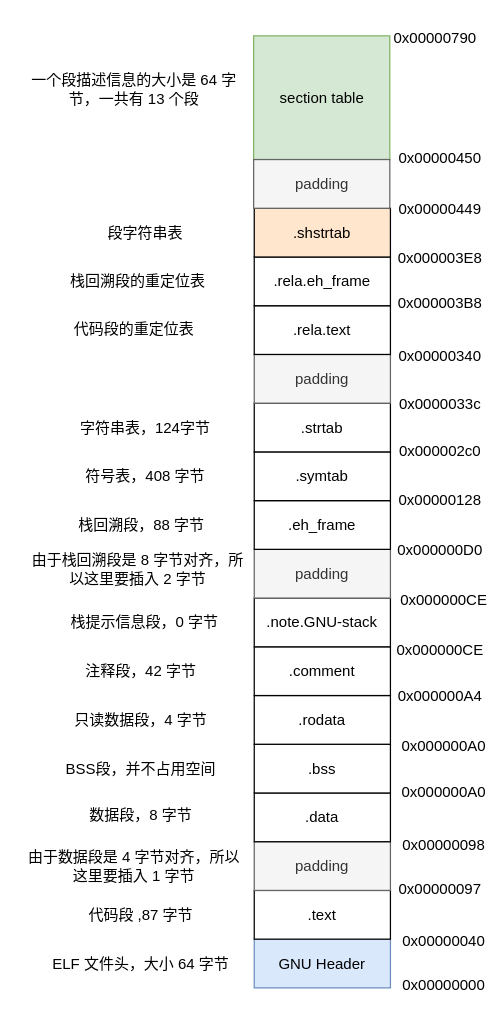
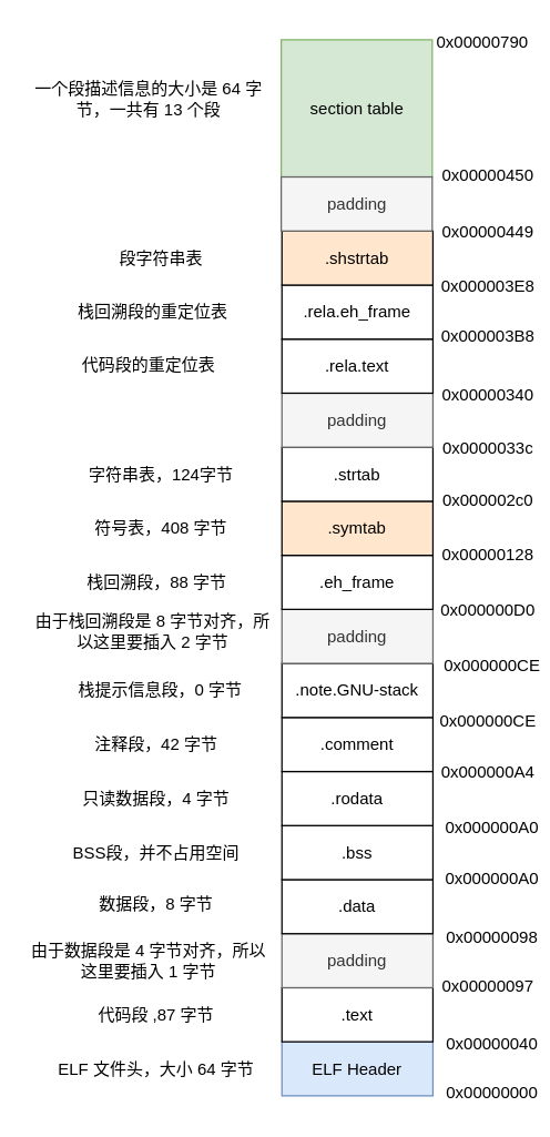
  <mxCell id="0" />
  <mxCell id="1" parent="0" />
- <mxCell id="2" value="GNU Header" style="rounded=0;whiteSpace=wrap;html=1;fillColor=#dae8fc;strokeColor=#6c8ebf;" parent="1" vertex="1"><mxGeometry x="203" y="751" width="109" height="39" as="geometry" /></mxCell>
+ <mxCell id="2" value="ELF Header" style="rounded=0;whiteSpace=wrap;html=1;fillColor=#dae8fc;strokeColor=#6c8ebf;" parent="1" vertex="1"><mxGeometry x="203" y="751" width="109" height="39" as="geometry" /></mxCell>
  <mxCell id="3" value="0x00000000" style="text;html=1;strokeColor=none;fillColor=none;align=center;verticalAlign=middle;whiteSpace=wrap;rounded=0;" parent="1" vertex="1"><mxGeometry x="335" y="778" width="40" height="20" as="geometry" /></mxCell>
  <mxCell id="4" value="0x00000040" style="text;html=1;strokeColor=none;fillColor=none;align=center;verticalAlign=middle;whiteSpace=wrap;rounded=0;" parent="1" vertex="1"><mxGeometry x="335" y="743" width="40" height="20" as="geometry" /></mxCell>
  <mxCell id="5" value="ELF 文件头，大小 64 字节" style="text;html=1;strokeColor=none;fillColor=none;align=center;verticalAlign=middle;whiteSpace=wrap;rounded=0;" parent="1" vertex="1"><mxGeometry x="39" y="758.5" width="147" height="24" as="geometry" /></mxCell>
  <mxCell id="6" value=".text" style="rounded=0;whiteSpace=wrap;html=1;" parent="1" vertex="1"><mxGeometry x="203" y="712" width="109" height="39" as="geometry" /></mxCell>
  <mxCell id="7" value="0x00000097" style="text;html=1;strokeColor=none;fillColor=none;align=center;verticalAlign=middle;whiteSpace=wrap;rounded=0;" parent="1" vertex="1"><mxGeometry x="332" y="701" width="40" height="20" as="geometry" /></mxCell>
  <mxCell id="8" value="代码段 ,87 字节" style="text;html=1;strokeColor=none;fillColor=none;align=center;verticalAlign=middle;whiteSpace=wrap;rounded=0;" parent="1" vertex="1"><mxGeometry x="39" y="719.5" width="147" height="24" as="geometry" /></mxCell>
  <mxCell id="9" value="padding" style="rounded=0;whiteSpace=wrap;html=1;fillColor=#f5f5f5;strokeColor=#666666;fontColor=#333333;" parent="1" vertex="1"><mxGeometry x="203" y="673" width="109" height="39" as="geometry" /></mxCell>
  <mxCell id="10" value="由于数据段是 4 字节对齐，所以这里要插入 1 字节" style="text;html=1;strokeColor=none;fillColor=none;align=center;verticalAlign=middle;whiteSpace=wrap;rounded=0;" parent="1" vertex="1"><mxGeometry x="20" y="680.5" width="174" height="24" as="geometry" /></mxCell>
  <mxCell id="11" value="0x00000098" style="text;html=1;strokeColor=none;fillColor=none;align=center;verticalAlign=middle;whiteSpace=wrap;rounded=0;" parent="1" vertex="1"><mxGeometry x="335" y="666" width="40" height="20" as="geometry" /></mxCell>
  <mxCell id="12" value=".data" style="rounded=0;whiteSpace=wrap;html=1;" parent="1" vertex="1"><mxGeometry x="203" y="634" width="109" height="39" as="geometry" /></mxCell>
  <mxCell id="13" value="0x000000A0" style="text;html=1;strokeColor=none;fillColor=none;align=center;verticalAlign=middle;whiteSpace=wrap;rounded=0;" parent="1" vertex="1"><mxGeometry x="335" y="624" width="40" height="20" as="geometry" /></mxCell>
  <mxCell id="14" value="数据段，8 字节" style="text;html=1;strokeColor=none;fillColor=none;align=center;verticalAlign=middle;whiteSpace=wrap;rounded=0;" parent="1" vertex="1"><mxGeometry x="39" y="640" width="147" height="24" as="geometry" /></mxCell>
  <mxCell id="15" value=".bss" style="rounded=0;whiteSpace=wrap;html=1;" parent="1" vertex="1"><mxGeometry x="203" y="595" width="109" height="39" as="geometry" /></mxCell>
  <mxCell id="16" value="0x000000A0" style="text;html=1;strokeColor=none;fillColor=none;align=center;verticalAlign=middle;whiteSpace=wrap;rounded=0;" parent="1" vertex="1"><mxGeometry x="335" y="587" width="40" height="20" as="geometry" /></mxCell>
  <mxCell id="17" value="BSS段，并不占用空间" style="text;html=1;strokeColor=none;fillColor=none;align=center;verticalAlign=middle;whiteSpace=wrap;rounded=0;" parent="1" vertex="1"><mxGeometry x="39" y="602.5" width="147" height="24" as="geometry" /></mxCell>
  <mxCell id="18" value=".rodata" style="rounded=0;whiteSpace=wrap;html=1;" parent="1" vertex="1"><mxGeometry x="203" y="556" width="109" height="39" as="geometry" /></mxCell>
  <mxCell id="19" value="只读数据段，4 字节" style="text;html=1;strokeColor=none;fillColor=none;align=center;verticalAlign=middle;whiteSpace=wrap;rounded=0;" parent="1" vertex="1"><mxGeometry x="39" y="563.5" width="147" height="24" as="geometry" /></mxCell>
  <mxCell id="20" value="0x000000A4" style="text;html=1;strokeColor=none;fillColor=none;align=center;verticalAlign=middle;whiteSpace=wrap;rounded=0;" parent="1" vertex="1"><mxGeometry x="332" y="547" width="40" height="20" as="geometry" /></mxCell>
  <mxCell id="21" value=".comment" style="rounded=0;whiteSpace=wrap;html=1;" parent="1" vertex="1"><mxGeometry x="203" y="517" width="109" height="39" as="geometry" /></mxCell>
  <mxCell id="22" value="0x000000CE" style="text;html=1;strokeColor=none;fillColor=none;align=center;verticalAlign=middle;whiteSpace=wrap;rounded=0;" parent="1" vertex="1"><mxGeometry x="332" y="510" width="40" height="20" as="geometry" /></mxCell>
  <mxCell id="23" value="注释段，42 字节" style="text;html=1;strokeColor=none;fillColor=none;align=center;verticalAlign=middle;whiteSpace=wrap;rounded=0;" parent="1" vertex="1"><mxGeometry x="39" y="524.5" width="147" height="24" as="geometry" /></mxCell>
  <mxCell id="24" value=".note.GNU-stack" style="rounded=0;whiteSpace=wrap;html=1;" parent="1" vertex="1"><mxGeometry x="203" y="478" width="109" height="39" as="geometry" /></mxCell>
  <mxCell id="25" value="0x000000CE" style="text;html=1;strokeColor=none;fillColor=none;align=center;verticalAlign=middle;whiteSpace=wrap;rounded=0;" parent="1" vertex="1"><mxGeometry x="335" y="470" width="40" height="20" as="geometry" /></mxCell>
  <mxCell id="26" value="栈提示信息段，0 字节" style="text;html=1;strokeColor=none;fillColor=none;align=center;verticalAlign=middle;whiteSpace=wrap;rounded=0;" parent="1" vertex="1"><mxGeometry x="42" y="485.5" width="147" height="24" as="geometry" /></mxCell>
  <mxCell id="27" value="padding" style="rounded=0;whiteSpace=wrap;html=1;fillColor=#f5f5f5;strokeColor=#666666;fontColor=#333333;" parent="1" vertex="1"><mxGeometry x="203" y="439" width="109" height="39" as="geometry" /></mxCell>
  <mxCell id="28" value="0x000000D0" style="text;html=1;strokeColor=none;fillColor=none;align=center;verticalAlign=middle;whiteSpace=wrap;rounded=0;" parent="1" vertex="1"><mxGeometry x="332" y="430" width="40" height="20" as="geometry" /></mxCell>
  <mxCell id="29" value="由于栈回溯段是 8 字节对齐，所以这里要插入 2 字节" style="text;html=1;strokeColor=none;fillColor=none;align=center;verticalAlign=middle;whiteSpace=wrap;rounded=0;" parent="1" vertex="1"><mxGeometry x="23" y="443" width="174" height="24" as="geometry" /></mxCell>
  <mxCell id="30" value=".eh_frame" style="rounded=0;whiteSpace=wrap;html=1;" parent="1" vertex="1"><mxGeometry x="203" y="400" width="109" height="39" as="geometry" /></mxCell>
  <mxCell id="31" value="栈回溯段，88 字节" style="text;html=1;strokeColor=none;fillColor=none;align=center;verticalAlign=middle;whiteSpace=wrap;rounded=0;" parent="1" vertex="1"><mxGeometry x="25.5" y="407.5" width="174" height="24" as="geometry" /></mxCell>
  <mxCell id="32" value="0x00000128" style="text;html=1;strokeColor=none;fillColor=none;align=center;verticalAlign=middle;whiteSpace=wrap;rounded=0;" parent="1" vertex="1"><mxGeometry x="332" y="390" width="40" height="20" as="geometry" /></mxCell>
  <mxCell id="33" value="符号表，408 字节" style="text;html=1;strokeColor=none;fillColor=none;align=center;verticalAlign=middle;whiteSpace=wrap;rounded=0;" parent="1" vertex="1"><mxGeometry x="29" y="368.5" width="174" height="24" as="geometry" /></mxCell>
  <mxCell id="34" value="0x00000450" style="text;html=1;strokeColor=none;fillColor=none;align=center;verticalAlign=middle;whiteSpace=wrap;rounded=0;" parent="1" vertex="1"><mxGeometry x="332" y="116" width="40" height="20" as="geometry" /></mxCell>
  <mxCell id="35" value="section table" style="rounded=0;whiteSpace=wrap;html=1;fillColor=#d5e8d4;strokeColor=#82b366;" parent="1" vertex="1"><mxGeometry x="202.5" y="28" width="109" height="99" as="geometry" /></mxCell>
  <mxCell id="36" value="0x00000790" style="text;html=1;strokeColor=none;fillColor=none;align=center;verticalAlign=middle;whiteSpace=wrap;rounded=0;" parent="1" vertex="1"><mxGeometry x="328" y="20" width="40" height="20" as="geometry" /></mxCell>
  <mxCell id="37" value="一个段描述信息的大小是 64 字节，一共有 13 个段" style="text;html=1;strokeColor=none;fillColor=none;align=center;verticalAlign=middle;whiteSpace=wrap;rounded=0;" parent="1" vertex="1"><mxGeometry x="20" y="59" width="174" height="24" as="geometry" /></mxCell>
- <mxCell id="38" value=".symtab" style="rounded=0;whiteSpace=wrap;html=1;" parent="1" vertex="1"><mxGeometry x="203" y="361" width="109" height="39" as="geometry" /></mxCell>
+ <mxCell id="38" value=".symtab" style="rounded=0;whiteSpace=wrap;html=1;fillColor=#ffe6cc;" parent="1" vertex="1"><mxGeometry x="203" y="361" width="109" height="39" as="geometry" /></mxCell>
  <mxCell id="39" value="0x000002c0" style="text;html=1;strokeColor=none;fillColor=none;align=center;verticalAlign=middle;whiteSpace=wrap;rounded=0;" parent="1" vertex="1"><mxGeometry x="332" y="351" width="40" height="20" as="geometry" /></mxCell>
  <mxCell id="40" value=".strtab" style="rounded=0;whiteSpace=wrap;html=1;" parent="1" vertex="1"><mxGeometry x="203" y="322" width="109" height="39" as="geometry" /></mxCell>
  <mxCell id="41" value="0x0000033c" style="text;html=1;strokeColor=none;fillColor=none;align=center;verticalAlign=middle;whiteSpace=wrap;rounded=0;" parent="1" vertex="1"><mxGeometry x="332" y="313" width="40" height="20" as="geometry" /></mxCell>
  <mxCell id="42" value="字符串表，124字节" style="text;html=1;strokeColor=none;fillColor=none;align=center;verticalAlign=middle;whiteSpace=wrap;rounded=0;" parent="1" vertex="1"><mxGeometry x="28.5" y="329.5" width="174" height="24" as="geometry" /></mxCell>
  <mxCell id="43" value="padding" style="rounded=0;whiteSpace=wrap;html=1;fillColor=#f5f5f5;strokeColor=#666666;fontColor=#333333;" parent="1" vertex="1"><mxGeometry x="203" y="283" width="109" height="39" as="geometry" /></mxCell>
  <mxCell id="44" value="0x00000340" style="text;html=1;strokeColor=none;fillColor=none;align=center;verticalAlign=middle;whiteSpace=wrap;rounded=0;" parent="1" vertex="1"><mxGeometry x="332" y="275" width="40" height="20" as="geometry" /></mxCell>
  <mxCell id="45" value=".rela.text" style="rounded=0;whiteSpace=wrap;html=1;" parent="1" vertex="1"><mxGeometry x="203" y="244" width="109" height="39" as="geometry" /></mxCell>
  <mxCell id="46" value="0x000003B8" style="text;html=1;strokeColor=none;fillColor=none;align=center;verticalAlign=middle;whiteSpace=wrap;rounded=0;" parent="1" vertex="1"><mxGeometry x="332" y="232" width="40" height="20" as="geometry" /></mxCell>
  <mxCell id="47" value=".rela.eh_frame" style="rounded=0;whiteSpace=wrap;html=1;" parent="1" vertex="1"><mxGeometry x="203" y="205" width="109" height="39" as="geometry" /></mxCell>
  <mxCell id="48" value="0x000003E8" style="text;html=1;strokeColor=none;fillColor=none;align=center;verticalAlign=middle;whiteSpace=wrap;rounded=0;" parent="1" vertex="1"><mxGeometry x="332" y="196" width="40" height="20" as="geometry" /></mxCell>
  <mxCell id="49" value=".shstrtab" style="rounded=0;whiteSpace=wrap;html=1;fillColor=#ffe6cc;" parent="1" vertex="1"><mxGeometry x="203" y="166" width="109" height="39" as="geometry" /></mxCell>
  <mxCell id="50" value="0x00000449" style="text;html=1;strokeColor=none;fillColor=none;align=center;verticalAlign=middle;whiteSpace=wrap;rounded=0;" parent="1" vertex="1"><mxGeometry x="332" y="157" width="40" height="20" as="geometry" /></mxCell>
  <mxCell id="51" value="padding" style="rounded=0;whiteSpace=wrap;html=1;fillColor=#f5f5f5;strokeColor=#666666;fontColor=#333333;" parent="1" vertex="1"><mxGeometry x="202.5" y="127" width="109" height="39" as="geometry" /></mxCell>
  <mxCell id="52" value="代码段的重定位表" style="text;html=1;strokeColor=none;fillColor=none;align=center;verticalAlign=middle;whiteSpace=wrap;rounded=0;" parent="1" vertex="1"><mxGeometry x="20" y="251" width="174" height="24" as="geometry" /></mxCell>
  <mxCell id="53" value="栈回溯段的重定位表" style="text;html=1;strokeColor=none;fillColor=none;align=center;verticalAlign=middle;whiteSpace=wrap;rounded=0;" parent="1" vertex="1"><mxGeometry x="23" y="212.5" width="174" height="24" as="geometry" /></mxCell>
  <mxCell id="54" value="段字符串表" style="text;html=1;strokeColor=none;fillColor=none;align=center;verticalAlign=middle;whiteSpace=wrap;rounded=0;" parent="1" vertex="1"><mxGeometry x="28.5" y="173.5" width="174" height="24" as="geometry" /></mxCell>
